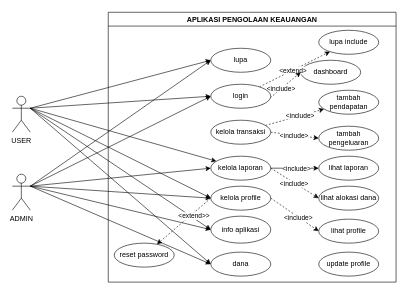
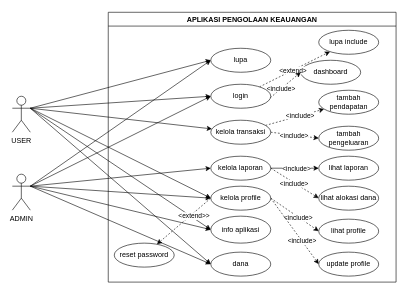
  <mxCell id="0" />
  <mxCell id="1" parent="0" />
  <mxCell id="2" style="rounded=0;orthogonalLoop=1;jettySize=auto;html=1;exitX=1;exitY=0.333;exitDx=0;exitDy=0;exitPerimeter=0;entryX=0;entryY=0.5;entryDx=0;entryDy=0;" edge="1" parent="1" source="9" target="11"><mxGeometry relative="1" as="geometry" /></mxCell>
  <mxCell id="3" style="rounded=0;orthogonalLoop=1;jettySize=auto;html=1;exitX=1;exitY=0.333;exitDx=0;exitDy=0;exitPerimeter=0;entryX=0;entryY=0.5;entryDx=0;entryDy=0;" edge="1" parent="1" source="9" target="22"><mxGeometry relative="1" as="geometry" /></mxCell>
- <mxCell id="5" style="rounded=0;orthogonalLoop=1;jettySize=auto;html=1;exitX=1;exitY=0.333;exitDx=0;exitDy=0;exitPerimeter=0;" edge="1" parent="1" source="9" target="27"><mxGeometry relative="1" as="geometry" /></mxCell>
+ <mxCell id="4" style="rounded=0;orthogonalLoop=1;jettySize=auto;html=1;exitX=1;exitY=0.333;exitDx=0;exitDy=0;exitPerimeter=0;" edge="1" parent="1" source="9" target="17"><mxGeometry relative="1" as="geometry" /></mxCell>
  <mxCell id="6" style="rounded=0;orthogonalLoop=1;jettySize=auto;html=1;exitX=1;exitY=0.333;exitDx=0;exitDy=0;exitPerimeter=0;entryX=0;entryY=0.5;entryDx=0;entryDy=0;" edge="1" parent="1" source="9" target="34"><mxGeometry relative="1" as="geometry" /></mxCell>
  <mxCell id="7" style="rounded=0;orthogonalLoop=1;jettySize=auto;html=1;exitX=1;exitY=0.333;exitDx=0;exitDy=0;exitPerimeter=0;entryX=0;entryY=0.5;entryDx=0;entryDy=0;" edge="1" parent="1" source="9" target="35"><mxGeometry relative="1" as="geometry" /></mxCell>
  <mxCell id="8" style="rounded=0;orthogonalLoop=1;jettySize=auto;html=1;exitX=1;exitY=0.333;exitDx=0;exitDy=0;exitPerimeter=0;entryX=0;entryY=0.5;entryDx=0;entryDy=0;" edge="1" parent="1" source="9" target="36"><mxGeometry relative="1" as="geometry" /></mxCell>
  <mxCell id="9" value="USER" style="shape=umlActor;verticalLabelPosition=bottom;verticalAlign=top;html=1;outlineConnect=0;" vertex="1" parent="1"><mxGeometry x="20" y="160" width="30" height="60" as="geometry" /></mxCell>
  <mxCell id="10" value="APLIKASI PENGOLAAN KEAUANGAN" style="swimlane;whiteSpace=wrap;html=1;" vertex="1" parent="1"><mxGeometry x="180" y="20" width="480" height="450" as="geometry"><mxRectangle x="300" y="80" width="250" height="30" as="alternateBounds" /></mxGeometry></mxCell>
  <mxCell id="11" value="lupa" style="ellipse;whiteSpace=wrap;html=1;" vertex="1" parent="10"><mxGeometry x="171" y="60" width="100" height="40" as="geometry" /></mxCell>
  <mxCell id="12" value="dashboard" style="ellipse;whiteSpace=wrap;html=1;" vertex="1" parent="10"><mxGeometry x="321" y="80" width="100" height="40" as="geometry" /></mxCell>
  <mxCell id="13" value="" style="rounded=0;orthogonalLoop=1;jettySize=auto;html=1;dashed=1;" edge="1" parent="10" source="17" target="38"><mxGeometry relative="1" as="geometry" /></mxCell>
  <mxCell id="14" value="&amp;lt;include&amp;gt;" style="edgeLabel;html=1;align=center;verticalAlign=middle;resizable=0;points=[];" vertex="1" connectable="0" parent="13"><mxGeometry x="0.175" y="1" relative="1" as="geometry"><mxPoint as="offset" /></mxGeometry></mxCell>
  <mxCell id="15" style="rounded=0;orthogonalLoop=1;jettySize=auto;html=1;exitX=1;exitY=0.5;exitDx=0;exitDy=0;entryX=0;entryY=0.5;entryDx=0;entryDy=0;dashed=1;" edge="1" parent="10" source="17" target="39"><mxGeometry relative="1" as="geometry" /></mxCell>
  <mxCell id="16" value="&amp;lt;include&amp;gt;" style="edgeLabel;html=1;align=center;verticalAlign=middle;resizable=0;points=[];" vertex="1" connectable="0" parent="15"><mxGeometry x="-0.032" y="-1" relative="1" as="geometry"><mxPoint as="offset" /></mxGeometry></mxCell>
  <mxCell id="17" value="kelola transaksi" style="ellipse;whiteSpace=wrap;html=1;" vertex="1" parent="10"><mxGeometry x="171" y="180" width="100" height="40" as="geometry" /></mxCell>
  <mxCell id="18" value="" style="rounded=0;orthogonalLoop=1;jettySize=auto;html=1;dashed=1;" edge="1" parent="10" source="22" target="37"><mxGeometry relative="1" as="geometry" /></mxCell>
  <mxCell id="19" value="&amp;lt;extend&amp;gt;" style="edgeLabel;html=1;align=center;verticalAlign=middle;resizable=0;points=[];" vertex="1" connectable="0" parent="18"><mxGeometry x="-0.053" relative="1" as="geometry"><mxPoint as="offset" /></mxGeometry></mxCell>
  <mxCell id="20" style="rounded=0;orthogonalLoop=1;jettySize=auto;html=1;exitX=1;exitY=1;exitDx=0;exitDy=0;entryX=0;entryY=0.5;entryDx=0;entryDy=0;startArrow=none;startFill=0;dashed=1;" edge="1" parent="10" source="22" target="12"><mxGeometry relative="1" as="geometry" /></mxCell>
  <mxCell id="21" value="&amp;lt;include&amp;gt;" style="edgeLabel;html=1;align=center;verticalAlign=middle;resizable=0;points=[];" vertex="1" connectable="0" parent="20"><mxGeometry x="-0.0" y="1" relative="1" as="geometry"><mxPoint as="offset" /></mxGeometry></mxCell>
  <mxCell id="22" value="login" style="ellipse;whiteSpace=wrap;html=1;" vertex="1" parent="10"><mxGeometry x="171" y="120" width="100" height="40" as="geometry" /></mxCell>
  <mxCell id="23" style="rounded=0;orthogonalLoop=1;jettySize=auto;html=1;exitX=1;exitY=0.5;exitDx=0;exitDy=0;entryX=0;entryY=0.5;entryDx=0;entryDy=0;dashed=0;" edge="1" parent="10" source="27" target="41"><mxGeometry relative="1" as="geometry" /></mxCell>
  <mxCell id="24" value="&amp;lt;include&amp;gt;" style="edgeLabel;html=1;align=center;verticalAlign=middle;resizable=0;points=[];" vertex="1" connectable="0" parent="23"><mxGeometry x="0.051" relative="1" as="geometry"><mxPoint as="offset" /></mxGeometry></mxCell>
  <mxCell id="25" style="rounded=0;orthogonalLoop=1;jettySize=auto;html=1;exitX=1;exitY=0.5;exitDx=0;exitDy=0;entryX=0;entryY=0.5;entryDx=0;entryDy=0;dashed=1;" edge="1" parent="10" source="27" target="40"><mxGeometry relative="1" as="geometry" /></mxCell>
  <mxCell id="26" value="&amp;lt;include&amp;gt;" style="edgeLabel;html=1;align=center;verticalAlign=middle;resizable=0;points=[];" vertex="1" connectable="0" parent="25"><mxGeometry x="-0.022" y="-1" relative="1" as="geometry"><mxPoint as="offset" /></mxGeometry></mxCell>
  <mxCell id="27" value="kelola laporan" style="ellipse;whiteSpace=wrap;html=1;" vertex="1" parent="10"><mxGeometry x="171" y="240" width="100" height="40" as="geometry" /></mxCell>
  <mxCell id="28" style="rounded=0;orthogonalLoop=1;jettySize=auto;html=1;exitX=1;exitY=0.5;exitDx=0;exitDy=0;entryX=0;entryY=0.5;entryDx=0;entryDy=0;dashed=1;" edge="1" parent="10" source="34" target="43"><mxGeometry relative="1" as="geometry" /></mxCell>
  <mxCell id="29" value="&amp;lt;include&amp;gt;" style="edgeLabel;html=1;align=center;verticalAlign=middle;resizable=0;points=[];" vertex="1" connectable="0" parent="28"><mxGeometry x="0.149" y="-1" relative="1" as="geometry"><mxPoint as="offset" /></mxGeometry></mxCell>
+ <mxCell id="30" style="rounded=0;orthogonalLoop=1;jettySize=auto;html=1;exitX=1;exitY=0.5;exitDx=0;exitDy=0;entryX=0;entryY=0.5;entryDx=0;entryDy=0;dashed=1;" edge="1" parent="10" source="34" target="42"><mxGeometry relative="1" as="geometry" /></mxCell>
+ <mxCell id="31" value="&amp;lt;include&amp;gt;" style="edgeLabel;html=1;align=center;verticalAlign=middle;resizable=0;points=[];" vertex="1" connectable="0" parent="30"><mxGeometry x="0.288" relative="1" as="geometry"><mxPoint as="offset" /></mxGeometry></mxCell>
  <mxCell id="32" style="rounded=0;orthogonalLoop=1;jettySize=auto;html=1;exitX=0;exitY=0.5;exitDx=0;exitDy=0;dashed=1;" edge="1" parent="10" source="34" target="44"><mxGeometry relative="1" as="geometry" /></mxCell>
  <mxCell id="33" value="&amp;lt;extend&amp;gt;&amp;gt;" style="edgeLabel;html=1;align=center;verticalAlign=middle;resizable=0;points=[];" vertex="1" connectable="0" parent="32"><mxGeometry x="-0.307" y="4" relative="1" as="geometry"><mxPoint as="offset" /></mxGeometry></mxCell>
  <mxCell id="34" value="kelola profile" style="ellipse;whiteSpace=wrap;html=1;" vertex="1" parent="10"><mxGeometry x="171" y="290" width="100" height="40" as="geometry" /></mxCell>
  <mxCell id="35" value="info aplikasi" style="ellipse;whiteSpace=wrap;html=1;" vertex="1" parent="10"><mxGeometry x="171" y="340" width="100" height="45" as="geometry" /></mxCell>
  <mxCell id="36" value="dana" style="ellipse;whiteSpace=wrap;html=1;" vertex="1" parent="10"><mxGeometry x="171" y="400" width="100" height="40" as="geometry" /></mxCell>
  <mxCell id="37" value="lupa include" style="ellipse;whiteSpace=wrap;html=1;" vertex="1" parent="10"><mxGeometry x="351" y="30" width="100" height="40" as="geometry" /></mxCell>
  <mxCell id="38" value="tambah pendapatan" style="ellipse;whiteSpace=wrap;html=1;" vertex="1" parent="10"><mxGeometry x="351" y="130" width="100" height="40" as="geometry" /></mxCell>
  <mxCell id="39" value="tambah pengeluaran" style="ellipse;whiteSpace=wrap;html=1;" vertex="1" parent="10"><mxGeometry x="351" y="190" width="100" height="40" as="geometry" /></mxCell>
  <mxCell id="40" value="lihat alokasi dana" style="ellipse;whiteSpace=wrap;html=1;" vertex="1" parent="10"><mxGeometry x="351" y="290" width="100" height="40" as="geometry" /></mxCell>
  <mxCell id="41" value="lihat laporan" style="ellipse;whiteSpace=wrap;html=1;" vertex="1" parent="10"><mxGeometry x="351" y="240" width="100" height="40" as="geometry" /></mxCell>
  <mxCell id="42" value="update profile" style="ellipse;whiteSpace=wrap;html=1;" vertex="1" parent="10"><mxGeometry x="351" y="400" width="100" height="40" as="geometry" /></mxCell>
  <mxCell id="43" value="lihat profile" style="ellipse;whiteSpace=wrap;html=1;" vertex="1" parent="10"><mxGeometry x="351" y="345" width="100" height="40" as="geometry" /></mxCell>
  <mxCell id="44" value="reset password" style="ellipse;whiteSpace=wrap;html=1;" vertex="1" parent="10"><mxGeometry x="10" y="385" width="100" height="40" as="geometry" /></mxCell>
  <mxCell id="45" style="rounded=0;orthogonalLoop=1;jettySize=auto;html=1;exitX=1;exitY=0.333;exitDx=0;exitDy=0;exitPerimeter=0;entryX=0;entryY=0.5;entryDx=0;entryDy=0;" edge="1" parent="1" source="51" target="11"><mxGeometry relative="1" as="geometry" /></mxCell>
  <mxCell id="46" style="rounded=0;orthogonalLoop=1;jettySize=auto;html=1;exitX=1;exitY=0.333;exitDx=0;exitDy=0;exitPerimeter=0;entryX=0;entryY=0.5;entryDx=0;entryDy=0;" edge="1" parent="1" source="51" target="22"><mxGeometry relative="1" as="geometry" /></mxCell>
  <mxCell id="47" style="rounded=0;orthogonalLoop=1;jettySize=auto;html=1;exitX=1;exitY=0.333;exitDx=0;exitDy=0;exitPerimeter=0;entryX=0;entryY=0.5;entryDx=0;entryDy=0;" edge="1" parent="1" source="51" target="27"><mxGeometry relative="1" as="geometry" /></mxCell>
  <mxCell id="48" style="rounded=0;orthogonalLoop=1;jettySize=auto;html=1;exitX=1;exitY=0.333;exitDx=0;exitDy=0;exitPerimeter=0;entryX=0;entryY=0.5;entryDx=0;entryDy=0;" edge="1" parent="1" source="51" target="34"><mxGeometry relative="1" as="geometry" /></mxCell>
  <mxCell id="49" style="rounded=0;orthogonalLoop=1;jettySize=auto;html=1;exitX=1;exitY=0.333;exitDx=0;exitDy=0;exitPerimeter=0;entryX=0;entryY=0.5;entryDx=0;entryDy=0;" edge="1" parent="1" source="51" target="35"><mxGeometry relative="1" as="geometry" /></mxCell>
  <mxCell id="50" style="rounded=0;orthogonalLoop=1;jettySize=auto;html=1;exitX=1;exitY=0.333;exitDx=0;exitDy=0;exitPerimeter=0;entryX=0;entryY=0.5;entryDx=0;entryDy=0;" edge="1" parent="1" source="51" target="36"><mxGeometry relative="1" as="geometry" /></mxCell>
  <mxCell id="51" value="ADMIN" style="shape=umlActor;verticalLabelPosition=bottom;verticalAlign=top;html=1;outlineConnect=0;" vertex="1" parent="1"><mxGeometry x="20" y="290" width="30" height="60" as="geometry" /></mxCell>
